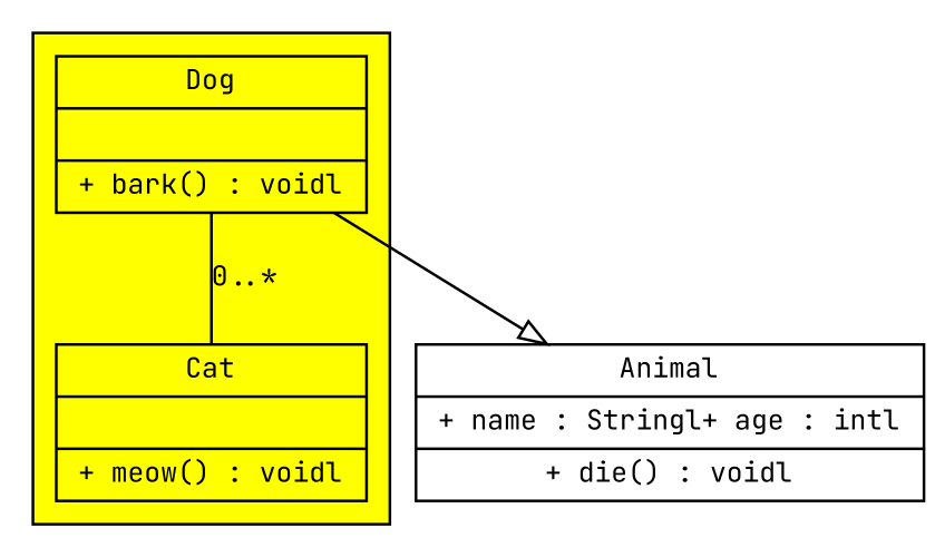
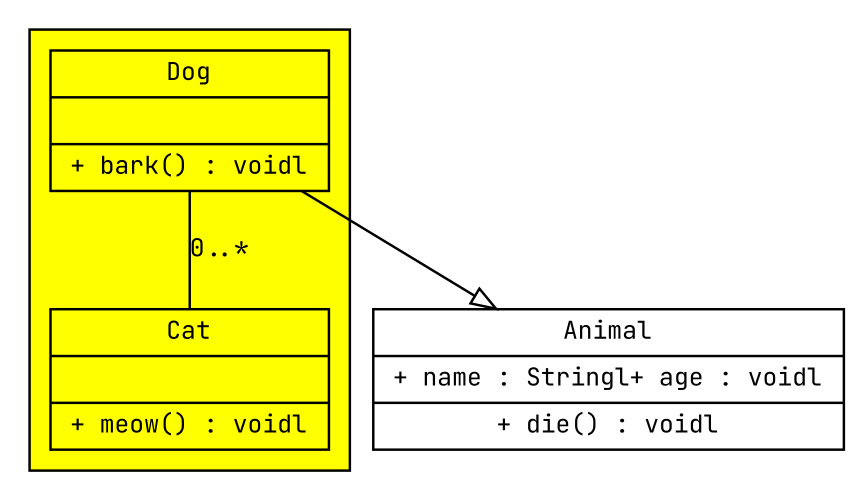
  digraph {
    fontname="JetBrains Mono"
    fontsize=10
    node [fontname="JetBrains Mono" fontsize=10 shape=record]
    edge [fontname="JetBrains Mono" fontsize=10]
    n1 [label="{Dog||+ bark() : voidl}"]
    n2 [label="{Cat||+ meow() : voidl}"]
-   n3 [label="{Animal |+ name : Stringl+ age : intl|+ die() : voidl}"]
+   n3 [label="{Animal |+ name : Stringl+ age : voidl|+ die() : voidl}"]
    subgraph cluster_1 {
      bgcolor=yellow
      n1
      n2
    }
    n1 -> n2 [arrowhead=none label="0..*"]
    n1 -> n3 [arrowhead=empty]
  }
